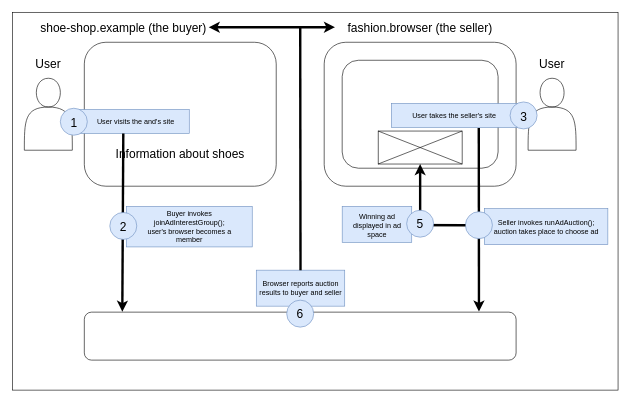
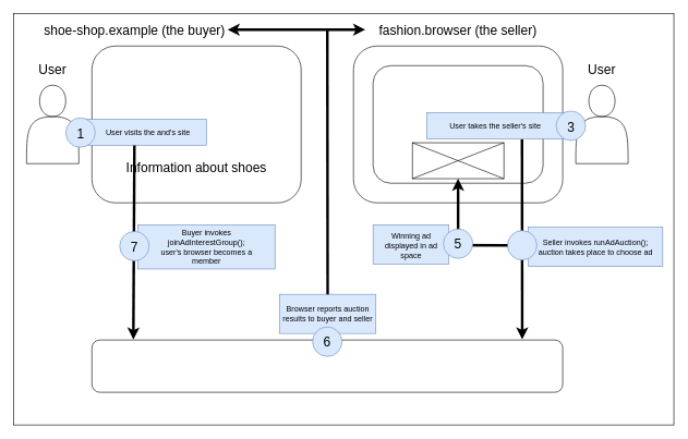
  <mxCell id="0" />
  <mxCell id="1" parent="0" />
  <mxCell id="2" value="" style="rounded=0;whiteSpace=wrap;html=1;" parent="1" vertex="1"><mxGeometry y="20" width="1010" height="630" as="geometry" x="20" /></mxCell>
  <mxCell id="3" value="" style="rounded=1;whiteSpace=wrap;html=1;" parent="1" vertex="1"><mxGeometry x="140" y="70" width="320" height="240" as="geometry" /></mxCell>
  <mxCell id="4" value="" style="rounded=1;whiteSpace=wrap;html=1;" parent="1" vertex="1"><mxGeometry x="540" y="70" width="320" height="240" as="geometry" /></mxCell>
  <mxCell id="5" value="&lt;font style=&quot;font-size: 20px;&quot;&gt;shoe-shop.example (the buyer)&lt;/font&gt;" style="text;html=1;strokeColor=none;fillColor=none;align=center;verticalAlign=middle;whiteSpace=wrap;rounded=0;" parent="1" vertex="1"><mxGeometry x="62.5" y="30" width="285" height="30" as="geometry" /></mxCell>
  <mxCell id="6" value="&lt;font style=&quot;font-size: 20px;&quot;&gt;fashion.browser (the seller)&lt;/font&gt;" style="text;html=1;strokeColor=none;fillColor=none;align=center;verticalAlign=middle;whiteSpace=wrap;rounded=0;" parent="1" vertex="1"><mxGeometry x="565" y="30" width="270" height="30" as="geometry" /></mxCell>
  <mxCell id="7" value="&lt;font style=&quot;font-size: 20px;&quot;&gt;Information about shoes&lt;br&gt;&lt;/font&gt;" style="text;html=1;strokeColor=none;fillColor=none;align=center;verticalAlign=middle;whiteSpace=wrap;rounded=0;" parent="1" vertex="1"><mxGeometry x="170" y="240" width="260" height="30" as="geometry" /></mxCell>
  <mxCell id="8" value="" style="rounded=1;whiteSpace=wrap;html=1;" parent="1" vertex="1"><mxGeometry x="570" y="100" width="260" height="180" as="geometry" /></mxCell>
  <mxCell id="9" value="" style="shape=actor;whiteSpace=wrap;html=1;" parent="1" vertex="1"><mxGeometry x="40" y="130" width="80" height="120" as="geometry" /></mxCell>
  <mxCell id="10" value="" style="rounded=1;whiteSpace=wrap;html=1;" parent="1" vertex="1"><mxGeometry x="140" y="520" width="720" height="80" as="geometry" /></mxCell>
  <mxCell id="11" value="" style="shape=actor;whiteSpace=wrap;html=1;" parent="1" vertex="1"><mxGeometry x="880" y="130" width="80" height="120" as="geometry" /></mxCell>
  <mxCell id="12" value="" style="group" parent="1" vertex="1" connectable="0"><mxGeometry x="100" y="180" width="210" height="45" as="geometry" /></mxCell>
  <mxCell id="13" value="" style="rounded=0;whiteSpace=wrap;html=1;fillColor=#dae8fc;strokeColor=#6c8ebf;" parent="12" vertex="1"><mxGeometry x="20" y="2" width="195" height="40" as="geometry" /></mxCell>
  <mxCell id="14" value="" style="ellipse;whiteSpace=wrap;html=1;aspect=fixed;fillColor=#dae8fc;strokeColor=#6c8ebf;" parent="12" vertex="1"><mxGeometry width="45" height="45" as="geometry" /></mxCell>
  <mxCell id="15" value="&lt;font style=&quot;font-size: 20px;&quot;&gt;1&lt;/font&gt;" style="text;html=1;strokeColor=none;fillColor=none;align=center;verticalAlign=middle;whiteSpace=wrap;rounded=0;" parent="12" vertex="1"><mxGeometry x="12.5" y="7.5" width="20" height="30" as="geometry" /></mxCell>
  <mxCell id="16" value="&lt;div&gt;User visits the and's site&lt;br&gt;&lt;/div&gt;" style="text;html=1;strokeColor=none;fillColor=none;align=center;verticalAlign=middle;whiteSpace=wrap;rounded=0;" parent="12" vertex="1"><mxGeometry x="45" y="7.5" width="162" height="30" as="geometry" /></mxCell>
  <mxCell id="17" value="&lt;font style=&quot;font-size: 20px;&quot;&gt;User&lt;/font&gt;" style="text;html=1;strokeColor=none;fillColor=none;align=center;verticalAlign=middle;whiteSpace=wrap;rounded=0;" parent="1" vertex="1"><mxGeometry x="50" y="90" width="60" height="30" as="geometry" /></mxCell>
  <mxCell id="18" value="&lt;font style=&quot;font-size: 20px;&quot;&gt;User&lt;/font&gt;" style="text;html=1;strokeColor=none;fillColor=none;align=center;verticalAlign=middle;whiteSpace=wrap;rounded=0;" parent="1" vertex="1"><mxGeometry x="890" y="90" width="60" height="30" as="geometry" /></mxCell>
  <mxCell id="19" value="" style="endArrow=classic;html=1;rounded=0;exitX=0.5;exitY=1;exitDx=0;exitDy=0;entryX=0.088;entryY=-0.008;entryDx=0;entryDy=0;entryPerimeter=0;strokeWidth=4;" parent="1" target="10" edge="1"><mxGeometry width="50" height="50" relative="1" as="geometry"><mxPoint x="205" y="222" as="sourcePoint" /><mxPoint x="660" y="250" as="targetPoint" /></mxGeometry></mxCell>
  <mxCell id="20" value="" style="rounded=0;whiteSpace=wrap;html=1;fillColor=#dae8fc;strokeColor=#6c8ebf;" parent="1" vertex="1"><mxGeometry x="210" y="343.75" width="210" height="67.5" as="geometry" /></mxCell>
  <mxCell id="21" value="Buyer invokes joinAdInterestGroup(); user's browser becomes a member" style="text;html=1;strokeColor=none;fillColor=none;align=center;verticalAlign=middle;whiteSpace=wrap;rounded=0;" parent="1" vertex="1"><mxGeometry x="237.5" y="362.5" width="155" height="30" as="geometry" /></mxCell>
  <mxCell id="22" value="" style="endArrow=classic;html=1;rounded=0;exitX=0.683;exitY=1.027;exitDx=0;exitDy=0;entryX=0.914;entryY=-0.012;entryDx=0;entryDy=0;entryPerimeter=0;strokeWidth=4;exitPerimeter=0;" parent="1" source="29" target="10" edge="1"><mxGeometry width="50" height="50" relative="1" as="geometry"><mxPoint x="1015" y="257.5" as="sourcePoint" /><mxPoint x="1002.5" y="396" as="targetPoint" /></mxGeometry></mxCell>
  <mxCell id="23" value="" style="rounded=0;whiteSpace=wrap;html=1;fillColor=#dae8fc;strokeColor=#6c8ebf;" parent="1" vertex="1"><mxGeometry x="807" y="347.5" width="206" height="60" as="geometry" /></mxCell>
  <mxCell id="24" value="Seller invokes runAdAuction(); auction takes place to choose ad" style="text;html=1;strokeColor=none;fillColor=none;align=center;verticalAlign=middle;whiteSpace=wrap;rounded=0;" parent="1" vertex="1"><mxGeometry x="820.5" y="360" width="179" height="35" as="geometry" /></mxCell>
  <mxCell id="25" value="" style="ellipse;whiteSpace=wrap;html=1;aspect=fixed;fillColor=#dae8fc;strokeColor=#6c8ebf;" parent="1" vertex="1"><mxGeometry x="182.5" y="353.75" width="45" height="45" as="geometry" /></mxCell>
- <mxCell id="26" value="&lt;font style=&quot;font-size: 20px;&quot;&gt;2&lt;/font&gt;" style="text;html=1;strokeColor=none;fillColor=none;align=center;verticalAlign=middle;whiteSpace=wrap;rounded=0;" parent="1" vertex="1"><mxGeometry x="195" y="362.5" width="20" height="30" as="geometry" /></mxCell>
+ <mxCell id="26" value="&lt;font style=&quot;font-size: 20px;&quot;&gt;7&lt;/font&gt;" style="text;html=1;strokeColor=none;fillColor=none;align=center;verticalAlign=middle;whiteSpace=wrap;rounded=0;" parent="1" vertex="1"><mxGeometry x="195" y="362.5" width="20" height="30" as="geometry" /></mxCell>
  <mxCell id="27" value="" style="ellipse;whiteSpace=wrap;html=1;aspect=fixed;fillColor=#dae8fc;strokeColor=#6c8ebf;" parent="1" vertex="1"><mxGeometry x="775.5" y="352.5" width="45" height="45" as="geometry" /></mxCell>
  <mxCell id="28" value="" style="group" parent="1" vertex="1" connectable="0"><mxGeometry x="630" y="170" width="253.455" height="45" as="geometry" /></mxCell>
  <mxCell id="29" value="" style="rounded=0;whiteSpace=wrap;html=1;fillColor=#dae8fc;strokeColor=#6c8ebf;" parent="28" vertex="1"><mxGeometry x="21.905" y="2" width="213.571" height="40" as="geometry" /></mxCell>
  <mxCell id="30" value="" style="ellipse;whiteSpace=wrap;html=1;aspect=fixed;fillColor=#dae8fc;strokeColor=#6c8ebf;" parent="28" vertex="1"><mxGeometry x="220" y="-0.5" width="45" height="45" as="geometry" /></mxCell>
  <mxCell id="31" value="3" style="text;html=1;strokeColor=none;fillColor=none;align=center;verticalAlign=middle;whiteSpace=wrap;rounded=0;fontSize=20;" parent="28" vertex="1"><mxGeometry x="231.55" y="7.5" width="21.905" height="30" as="geometry" /></mxCell>
  <mxCell id="32" value="&lt;div&gt;User takes the seller's site&lt;br&gt;&lt;/div&gt;" style="text;html=1;strokeColor=none;fillColor=none;align=center;verticalAlign=middle;whiteSpace=wrap;rounded=0;" vertex="1" parent="28"><mxGeometry x="45.73" y="7.5" width="162" height="30" as="geometry" /></mxCell>
  <mxCell id="33" value="" style="rounded=0;whiteSpace=wrap;html=1;" vertex="1" parent="1"><mxGeometry x="630" y="218" width="140" height="55" as="geometry" /></mxCell>
  <mxCell id="34" value="" style="endArrow=none;html=1;rounded=0;entryX=1;entryY=0;entryDx=0;entryDy=0;exitX=0;exitY=1;exitDx=0;exitDy=0;" edge="1" parent="1" source="33" target="33"><mxGeometry width="50" height="50" relative="1" as="geometry"><mxPoint x="560" y="360" as="sourcePoint" /><mxPoint x="610" y="310" as="targetPoint" /></mxGeometry></mxCell>
  <mxCell id="35" value="" style="endArrow=none;html=1;rounded=0;entryX=0;entryY=0;entryDx=0;entryDy=0;exitX=1;exitY=1;exitDx=0;exitDy=0;" edge="1" parent="1" source="33" target="33"><mxGeometry width="50" height="50" relative="1" as="geometry"><mxPoint x="640" y="283" as="sourcePoint" /><mxPoint x="780" y="228" as="targetPoint" /></mxGeometry></mxCell>
  <mxCell id="36" value="" style="endArrow=none;html=1;rounded=0;exitX=0;exitY=0.5;exitDx=0;exitDy=0;entryX=0.618;entryY=0.563;entryDx=0;entryDy=0;entryPerimeter=0;strokeWidth=4;" edge="1" parent="1" source="27" target="2"><mxGeometry width="50" height="50" relative="1" as="geometry"><mxPoint x="560" y="360" as="sourcePoint" /><mxPoint x="610" y="310" as="targetPoint" /></mxGeometry></mxCell>
  <mxCell id="37" value="" style="endArrow=classic;html=1;rounded=0;entryX=0.5;entryY=1;entryDx=0;entryDy=0;strokeWidth=4;" edge="1" parent="1" target="33"><mxGeometry width="50" height="50" relative="1" as="geometry"><mxPoint x="700" y="370" as="sourcePoint" /><mxPoint x="610" y="310" as="targetPoint" /></mxGeometry></mxCell>
  <mxCell id="38" value="" style="rounded=0;whiteSpace=wrap;html=1;fillColor=#dae8fc;strokeColor=#6c8ebf;" vertex="1" parent="1"><mxGeometry x="570" y="343.75" width="116" height="60" as="geometry" /></mxCell>
  <mxCell id="39" value="Winning ad displayed in ad space" style="text;html=1;strokeColor=none;fillColor=none;align=center;verticalAlign=middle;whiteSpace=wrap;rounded=0;" vertex="1" parent="1"><mxGeometry x="571.75" y="358.75" width="112.5" height="35" as="geometry" /></mxCell>
  <mxCell id="40" value="" style="ellipse;whiteSpace=wrap;html=1;aspect=fixed;fillColor=#dae8fc;strokeColor=#6c8ebf;" vertex="1" parent="1"><mxGeometry x="677.5" y="350" width="45" height="45" as="geometry" /></mxCell>
  <mxCell id="41" value="&lt;font style=&quot;font-size: 20px;&quot;&gt;5&lt;/font&gt;" style="text;html=1;strokeColor=none;fillColor=none;align=center;verticalAlign=middle;whiteSpace=wrap;rounded=0;" vertex="1" parent="1"><mxGeometry x="690" y="357.5" width="20" height="30" as="geometry" /></mxCell>
  <mxCell id="42" value="Winning ad displayed in ad space" style="text;html=1;strokeColor=none;fillColor=none;align=center;verticalAlign=middle;whiteSpace=wrap;rounded=0;" vertex="1" parent="1"><mxGeometry x="444.25" y="462.5" width="112.5" height="35" as="geometry" /></mxCell>
  <mxCell id="43" value="" style="rounded=0;whiteSpace=wrap;html=1;fillColor=#dae8fc;strokeColor=#6c8ebf;" vertex="1" parent="1"><mxGeometry x="426.75" y="450" width="147.5" height="60" as="geometry" /></mxCell>
  <mxCell id="44" value="" style="ellipse;whiteSpace=wrap;html=1;aspect=fixed;fillColor=#dae8fc;strokeColor=#6c8ebf;" vertex="1" parent="1"><mxGeometry x="477.5" y="500" width="45" height="45" as="geometry" /></mxCell>
  <mxCell id="45" value="&lt;font style=&quot;font-size: 20px;&quot;&gt;6&lt;/font&gt;" style="text;html=1;strokeColor=none;fillColor=none;align=center;verticalAlign=middle;whiteSpace=wrap;rounded=0;" vertex="1" parent="1"><mxGeometry x="490" y="507.5" width="20" height="30" as="geometry" /></mxCell>
  <mxCell id="46" value="Browser reports auction results to buyer and seller" style="text;html=1;strokeColor=none;fillColor=none;align=center;verticalAlign=middle;whiteSpace=wrap;rounded=0;" vertex="1" parent="1"><mxGeometry x="426.75" y="462.5" width="147.5" height="35" as="geometry" /></mxCell>
  <mxCell id="47" value="" style="endArrow=none;html=1;rounded=0;exitX=0.5;exitY=0;exitDx=0;exitDy=0;strokeWidth=4;" edge="1" parent="1" source="43"><mxGeometry width="50" height="50" relative="1" as="geometry"><mxPoint x="786" y="385" as="sourcePoint" /><mxPoint x="500" y="45" as="targetPoint" /></mxGeometry></mxCell>
  <mxCell id="48" value="" style="endArrow=classic;startArrow=classic;html=1;rounded=0;exitX=1;exitY=0.5;exitDx=0;exitDy=0;strokeWidth=4;" edge="1" parent="1" source="5"><mxGeometry width="50" height="50" relative="1" as="geometry"><mxPoint x="560" y="360" as="sourcePoint" /><mxPoint x="558" y="45" as="targetPoint" /></mxGeometry></mxCell>
